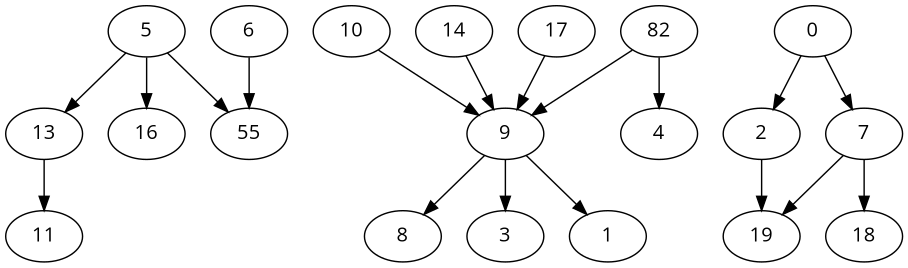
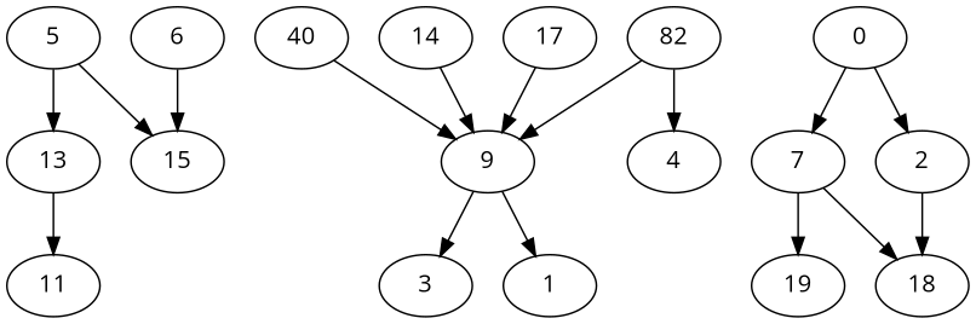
  digraph {
    fontname="Open Sans"
    node [fontname="Open Sans"]
    edge [Label=2 fontname="Open Sans"]
    13
    11
-   10
+   10 [label=40]
    9
-   8
    3
    1
    0
    7
    2
    19
    18
    14
    n14 [label=82]
    4
    6
-   15 [label=55]
+   15
    5
-   16
    17
    13 -> 11 [Label=3]
    10 -> 9 [Label=3]
-   9 -> 8 [Label=3]
    9 -> 3 [Label=3]
    9 -> 1
    0 -> 7 [Label=3]
    0 -> 2 [Label=1]
    7 -> 19 [Label=1]
    7 -> 18 [Label=1]
-   2 -> 19 [Label=1]
+   2 -> 18 [Label=1]
    14 -> 9
    n14 -> 9
    n14 -> 4
    6 -> 15
    5 -> 13
    5 -> 15 [Label=1]
-   5 -> 16
    17 -> 9 [Label=1]
  }
